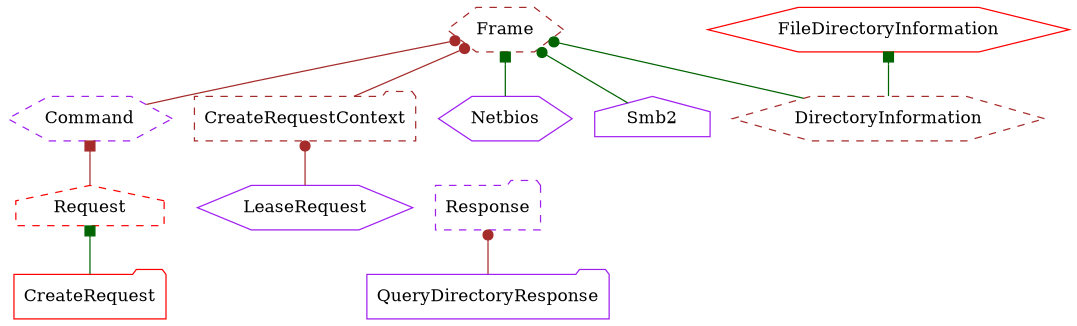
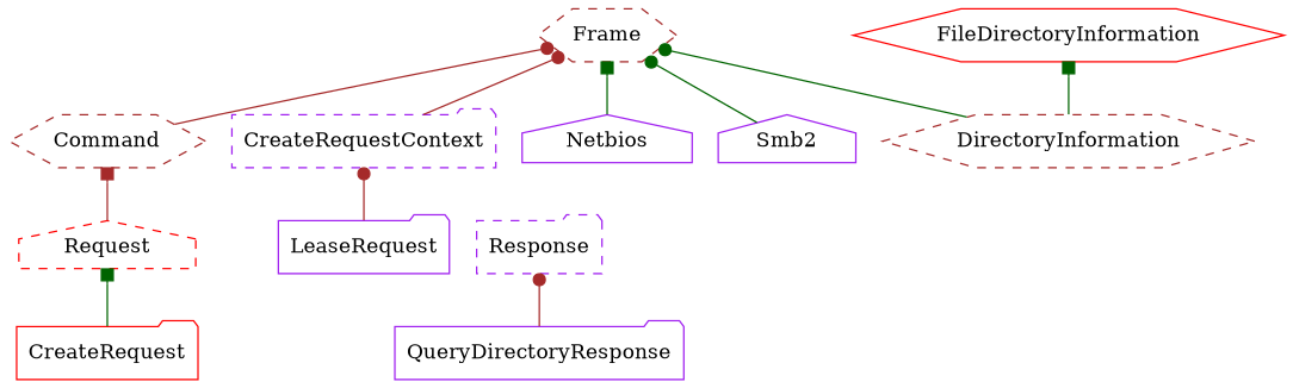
  digraph {
    rankdir=BT
    node [color=purple shape=hexagon]
    edge [arrowhead=dot color=brown]
    Frame [color=brown style=dashed]
-   Command [style=dashed]
+   Command [color=brown style=dashed]
    Request [color=red shape=house style=dashed]
    Response [shape=folder style=dashed]
-   CreateRequestContext [color=brown shape=folder style=dashed]
+   CreateRequestContext [shape=folder style=dashed]
    DirectoryInformation [color=brown style=dashed]
    FileDirectoryInformation [color=red]
-   Netbios
+   Netbios [shape=house]
    Smb2 [shape=house]
    CreateRequest [color=red shape=folder]
    QueryDirectoryResponse [shape=folder]
-   LeaseRequest
+   LeaseRequest [shape=folder]
    Command -> Frame
    Request -> Command [arrowhead=box]
    CreateRequestContext -> Frame
    DirectoryInformation -> Frame [color=darkgreen]
    DirectoryInformation -> FileDirectoryInformation [arrowhead=box color=darkgreen]
    Netbios -> Frame [arrowhead=box color=darkgreen]
    Smb2 -> Frame [color=darkgreen]
    CreateRequest -> Request [arrowhead=box color=darkgreen]
    QueryDirectoryResponse -> Response
    LeaseRequest -> CreateRequestContext
  }
